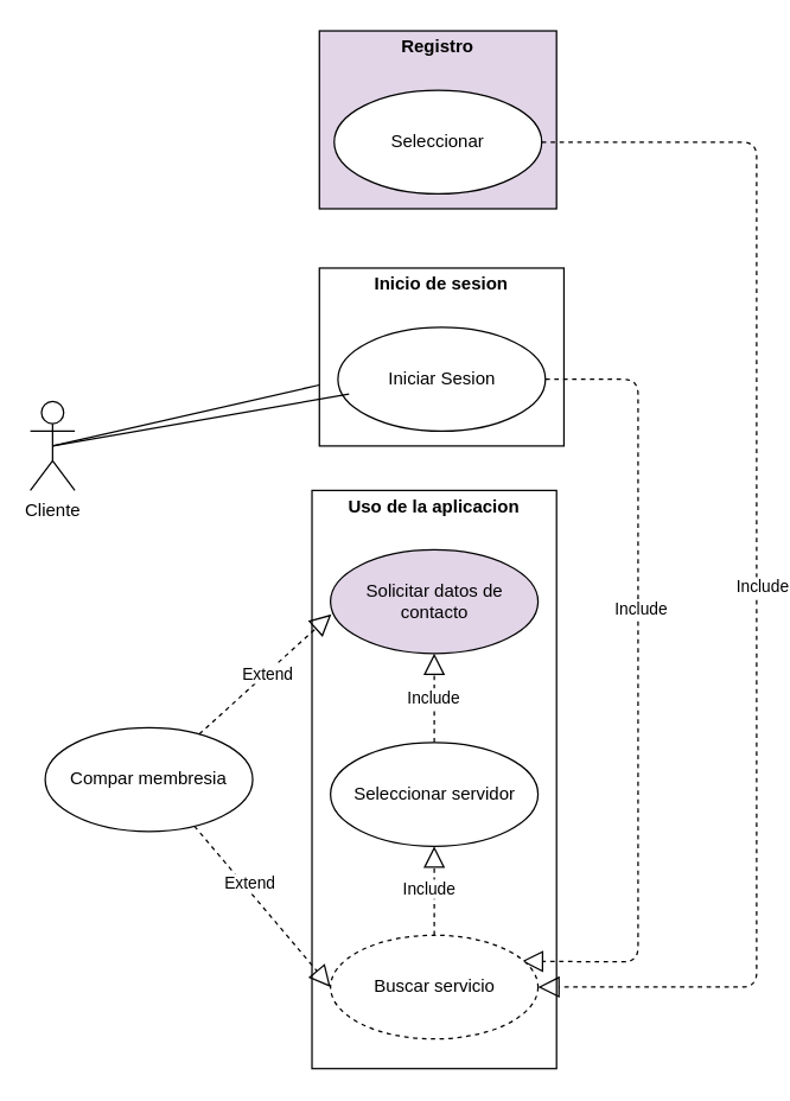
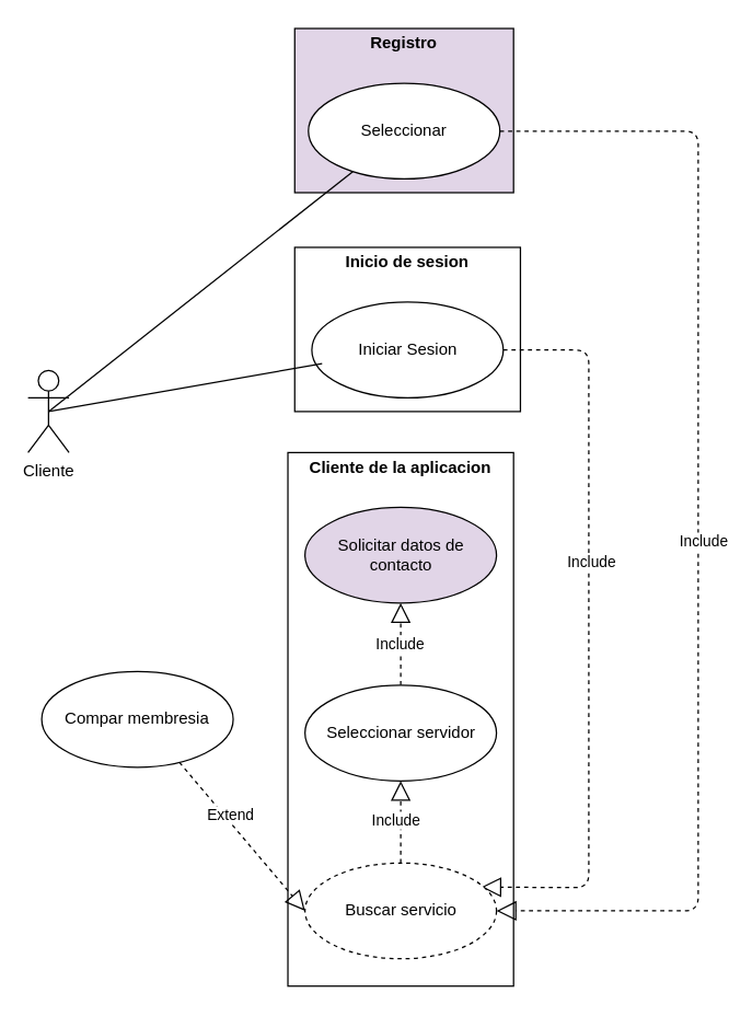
  <mxCell id="0" />
  <mxCell id="1" parent="0" />
  <mxCell id="2" value="Cliente" style="shape=umlActor;verticalLabelPosition=bottom;verticalAlign=top;html=1;" vertex="1" parent="1"><mxGeometry x="20" y="270" width="30" height="60" as="geometry" /></mxCell>
  <mxCell id="3" value="&lt;p style=&quot;margin:0px;margin-top:4px;text-align:center;&quot;&gt;&lt;b&gt;Registro&lt;/b&gt;&lt;/p&gt;" style="verticalAlign=top;align=left;overflow=fill;html=1;whiteSpace=wrap;fillColor=#e1d5e7;" vertex="1" parent="1"><mxGeometry x="215" y="20" width="160" height="120" as="geometry" /></mxCell>
  <mxCell id="4" value="Seleccionar" style="ellipse;whiteSpace=wrap;html=1;" vertex="1" parent="1"><mxGeometry x="225" y="60" width="140" height="70" as="geometry" /></mxCell>
- <mxCell id="5" style="html=1;exitX=0.5;exitY=0.5;exitDx=0;exitDy=0;exitPerimeter=0;endArrow=none;endFill=0;" edge="1" parent="1" source="2" target="6"><mxGeometry relative="1" as="geometry"><mxPoint x="50" y="305.36" as="sourcePoint" /><mxPoint x="257.764" y="139.997" as="targetPoint" /></mxGeometry></mxCell>
+ <mxCell id="5" style="html=1;exitX=0.5;exitY=0.5;exitDx=0;exitDy=0;exitPerimeter=0;endArrow=none;endFill=0;" edge="1" parent="1" source="2" target="4"><mxGeometry relative="1" as="geometry"><mxPoint x="50" y="305.36" as="sourcePoint" /><mxPoint x="257.764" y="139.997" as="targetPoint" /></mxGeometry></mxCell>
  <mxCell id="6" value="&lt;p style=&quot;margin:0px;margin-top:4px;text-align:center;&quot;&gt;&lt;b&gt;Inicio de sesion&lt;/b&gt;&lt;/p&gt;" style="verticalAlign=top;align=left;overflow=fill;html=1;whiteSpace=wrap;" vertex="1" parent="1"><mxGeometry x="215" y="180" width="165" height="120" as="geometry" /></mxCell>
  <mxCell id="7" value="Iniciar Sesion" style="ellipse;whiteSpace=wrap;html=1;" vertex="1" parent="1"><mxGeometry x="227.5" y="220" width="140" height="70" as="geometry" /></mxCell>
  <mxCell id="8" style="edgeStyle=none;html=1;exitX=0.5;exitY=0.5;exitDx=0;exitDy=0;exitPerimeter=0;endArrow=none;endFill=0;" edge="1" parent="1" source="2"><mxGeometry relative="1" as="geometry"><mxPoint x="235" y="265" as="targetPoint" /></mxGeometry></mxCell>
- <mxCell id="9" value="&lt;p style=&quot;margin:0px;margin-top:4px;text-align:center;&quot;&gt;&lt;b&gt;Uso de la aplicacion&lt;/b&gt;&lt;/p&gt;" style="verticalAlign=top;align=left;overflow=fill;html=1;whiteSpace=wrap;" vertex="1" parent="1"><mxGeometry x="210" y="330" width="165" height="390" as="geometry" /></mxCell>
+ <mxCell id="9" value="&lt;p style=&quot;margin:0px;margin-top:4px;text-align:center;&quot;&gt;&lt;b&gt;Cliente de la aplicacion&lt;/b&gt;&lt;/p&gt;" style="verticalAlign=top;align=left;overflow=fill;html=1;whiteSpace=wrap;" vertex="1" parent="1"><mxGeometry x="210" y="330" width="165" height="390" as="geometry" /></mxCell>
  <mxCell id="10" value="" style="endArrow=block;dashed=1;endFill=0;endSize=12;html=1;exitX=1;exitY=0.5;exitDx=0;exitDy=0;entryX=1;entryY=0.5;entryDx=0;entryDy=0;" edge="1" parent="1" source="4" target="17"><mxGeometry width="160" relative="1" as="geometry"><mxPoint x="375" y="100" as="sourcePoint" /><mxPoint x="380" y="470" as="targetPoint" /><Array as="points"><mxPoint x="510" y="95" /><mxPoint x="510" y="665" /></Array></mxGeometry></mxCell>
  <mxCell id="11" value="Include" style="edgeLabel;html=1;align=center;verticalAlign=middle;resizable=0;points=[];" vertex="1" connectable="0" parent="10"><mxGeometry x="0.03" y="3" relative="1" as="geometry"><mxPoint as="offset" /></mxGeometry></mxCell>
  <mxCell id="12" value="" style="endArrow=block;dashed=1;endFill=0;endSize=12;html=1;exitX=1;exitY=0.5;exitDx=0;exitDy=0;entryX=0.921;entryY=0.252;entryDx=0;entryDy=0;entryPerimeter=0;" edge="1" parent="1" source="7" target="17"><mxGeometry width="160" relative="1" as="geometry"><mxPoint x="380" y="250" as="sourcePoint" /><mxPoint x="430" y="420" as="targetPoint" /><Array as="points"><mxPoint x="430" y="255" /><mxPoint x="430" y="648" /></Array></mxGeometry></mxCell>
  <mxCell id="13" value="Include" style="edgeLabel;html=1;align=center;verticalAlign=middle;resizable=0;points=[];" vertex="1" connectable="0" parent="12"><mxGeometry x="-0.189" y="1" relative="1" as="geometry"><mxPoint as="offset" /></mxGeometry></mxCell>
  <mxCell id="14" style="edgeStyle=none;html=1;exitX=0.719;exitY=0.949;exitDx=0;exitDy=0;entryX=0;entryY=0.5;entryDx=0;entryDy=0;exitPerimeter=0;dashed=1;endArrow=block;endFill=0;endSize=12;" edge="1" parent="1" source="16" target="17"><mxGeometry relative="1" as="geometry" /></mxCell>
  <mxCell id="15" value="Extend" style="edgeLabel;html=1;align=center;verticalAlign=middle;resizable=0;points=[];" vertex="1" connectable="0" parent="14"><mxGeometry x="-0.252" y="4" relative="1" as="geometry"><mxPoint as="offset" /></mxGeometry></mxCell>
  <mxCell id="16" value="Compar membresia" style="ellipse;whiteSpace=wrap;html=1;" vertex="1" parent="1"><mxGeometry x="30" y="490" width="140" height="70" as="geometry" /></mxCell>
  <mxCell id="17" value="Buscar servicio" style="ellipse;whiteSpace=wrap;html=1;dashed=1;" vertex="1" parent="1"><mxGeometry x="222.5" y="630" width="140" height="70" as="geometry" /></mxCell>
  <mxCell id="18" style="edgeStyle=none;html=1;entryX=0.5;entryY=1;entryDx=0;entryDy=0;endArrow=block;endFill=0;endSize=12;dashed=1;" edge="1" parent="1" source="20" target="21"><mxGeometry relative="1" as="geometry" /></mxCell>
  <mxCell id="19" value="Include" style="edgeLabel;html=1;align=center;verticalAlign=middle;resizable=0;points=[];" vertex="1" connectable="0" parent="18"><mxGeometry x="0.027" y="1" relative="1" as="geometry"><mxPoint as="offset" /></mxGeometry></mxCell>
  <mxCell id="20" value="Seleccionar servidor" style="ellipse;whiteSpace=wrap;html=1;" vertex="1" parent="1"><mxGeometry x="222.5" y="500" width="140" height="70" as="geometry" /></mxCell>
  <mxCell id="21" value="Solicitar datos de contacto" style="ellipse;whiteSpace=wrap;html=1;fillColor=#e1d5e7;" vertex="1" parent="1"><mxGeometry x="222.5" y="370" width="140" height="70" as="geometry" /></mxCell>
  <mxCell id="22" value="" style="endArrow=block;dashed=1;endFill=0;endSize=12;html=1;entryX=0.5;entryY=1;entryDx=0;entryDy=0;exitX=0.5;exitY=0;exitDx=0;exitDy=0;" edge="1" parent="1" source="17" target="20"><mxGeometry width="160" relative="1" as="geometry"><mxPoint x="295" y="630" as="sourcePoint" /><mxPoint x="455" y="630" as="targetPoint" /></mxGeometry></mxCell>
  <mxCell id="23" value="Include" style="edgeLabel;html=1;align=center;verticalAlign=middle;resizable=0;points=[];" vertex="1" connectable="0" parent="22"><mxGeometry x="0.06" y="4" relative="1" as="geometry"><mxPoint as="offset" /></mxGeometry></mxCell>
- <mxCell id="24" style="edgeStyle=none;html=1;entryX=0.004;entryY=0.623;entryDx=0;entryDy=0;entryPerimeter=0;endArrow=block;endFill=0;endSize=12;dashed=1;" edge="1" parent="1" source="16" target="21"><mxGeometry relative="1" as="geometry" /></mxCell>
- <mxCell id="25" value="Extend" style="edgeLabel;html=1;align=center;verticalAlign=middle;resizable=0;points=[];" vertex="1" connectable="0" parent="24"><mxGeometry x="0.02" relative="1" as="geometry"><mxPoint as="offset" /></mxGeometry></mxCell>
